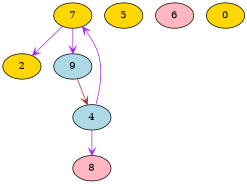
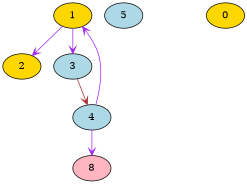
  strict digraph {
    node [fillcolor=gold style=filled]
    edge [arrowhead=vee color=purple]
-   1 [label=7]
+   1
    2
-   3 [fillcolor=lightblue label=9]
+   3 [fillcolor=lightblue]
    4 [fillcolor=lightblue]
    8 [fillcolor=lightpink]
-   5
-   6 [fillcolor=lightpink]
+   5 [fillcolor=lightblue]
    n8 [label=0]
    1 -> 2
    1 -> 3
    3 -> 4 [color=brown]
    4 -> 1
    4 -> 8
  }
